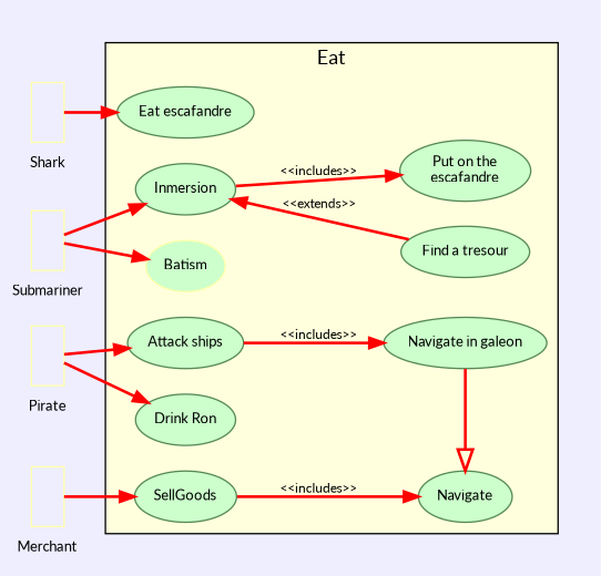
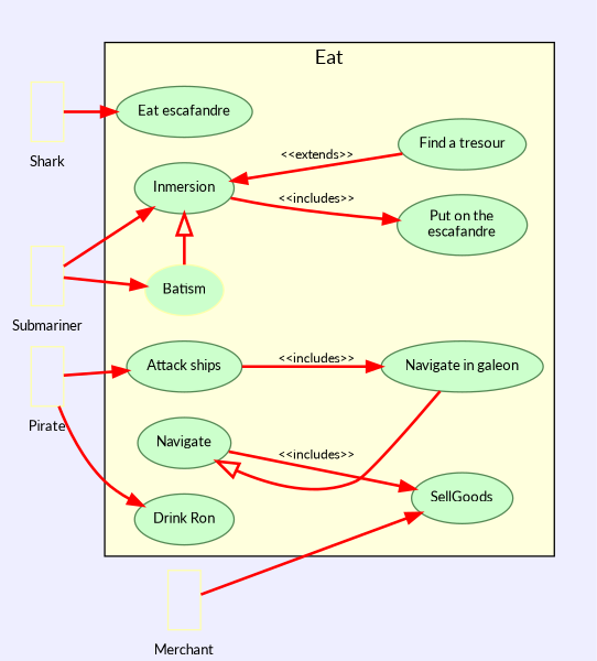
  digraph {
    bgcolor="#eeeeff"
    fontname=Lato
    rankdir=LR
    node [color="#558855" fontname=Lato fontsize=10 shape=ellipse fillcolor="#ccffcc" style=filled]
    edge [color=red fontname=Lato fontsize=9 style=bold]
    Shark [color="#ffffaa" fixedsize=true height=0.59 label="\n\n\n\n\n\n\N" shape=custom width=.32 fillcolor="" style=""]
    Submariner [color="#ffffaa" fixedsize=true height=0.59 label="\n\n\n\n\n\n\N" shape=custom width=.32 fillcolor="" style=""]
    Pirate [color="#ffffaa" fixedsize=true height=0.59 label="\n\n\n\n\n\n\N" shape=custom width=.32 fillcolor="" style=""]
    Merchant [color="#ffffaa" fixedsize=true height=0.59 label="\n\n\n\n\n\n\N" shape=custom width=.32 fillcolor="" style=""]
    Inmersion
    n6 [label="Find a tresour"]
    n7 [label="Put on the\nescafandre"]
    n8 [label="Attack ships"]
    n9 [label="Navigate in galeon"]
    SellGoods
    Navigate
    Batism [color="#ffffaa"]
    n13 [label="Eat escafandre"]
    n14 [label="Drink Ron"]
    subgraph sub_1 {
      Shark
      Submariner
      Pirate
      Merchant
    }
    subgraph sub_2 {
      Inmersion
      n6
    }
    subgraph sub_3 {
      Inmersion
      n7
      n8
      n9
      SellGoods
      Navigate
    }
    subgraph sub_4 {
      Inmersion
      n9
      Navigate
      Batism
    }
    subgraph cluster_5 {
      color=black
      fillcolor="#ffffdd"
      label=Eat
      style=filled
      Inmersion
      n6
      n7
      n8
      n9
      SellGoods
      Navigate
      Batism
      n13
      n14
    }
    Shark -> n13
    Submariner -> Inmersion
    Submariner -> Batism
    Pirate -> n8
    Pirate -> n14
    Merchant -> SellGoods
    Inmersion -> n6 [dir=back label="<<extends>>"]
    Inmersion -> n7 [label="<<includes>>"]
+   Inmersion -> Batism [arrowsize=1.5 arrowtail=empty constraint=false dir=back]
    n8 -> n9 [label="<<includes>>"]
-   SellGoods -> Navigate [label="<<includes>>"]
+   Navigate -> SellGoods [label="<<includes>>"]
    Navigate -> n9 [arrowsize=1.5 arrowtail=empty constraint=false dir=back]
  }
